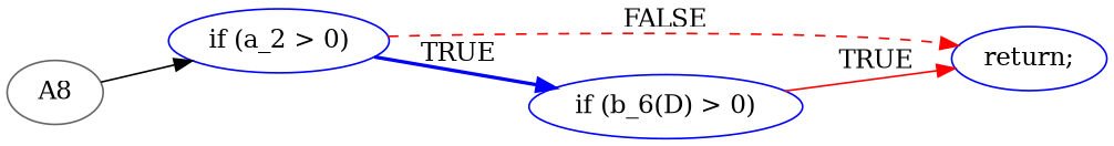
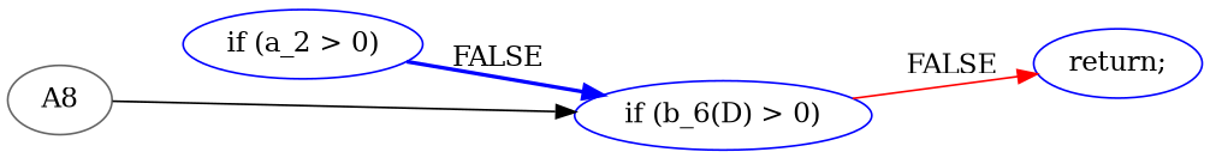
  digraph {
    rankdir=LR
    node [color=blue]
    edge [color=red style=solid]
    n1 [label="if (a_2 > 0)"]
    n2 [label="if (b_6(D) > 0)"]
    n3 [label="return;"]
    n4 [color=gray40 label=A8]
-   n1 -> n2 [color=blue label=TRUE style=bold]
-   n1 -> n3 [label=FALSE style=dashed]
-   n2 -> n3 [label=TRUE]
-   n4 -> n1 [color=black]
+   n1 -> n2 [color=blue label=FALSE style=bold]
+   n2 -> n3 [label=FALSE]
+   n4 -> n2 [color=black]
  }
